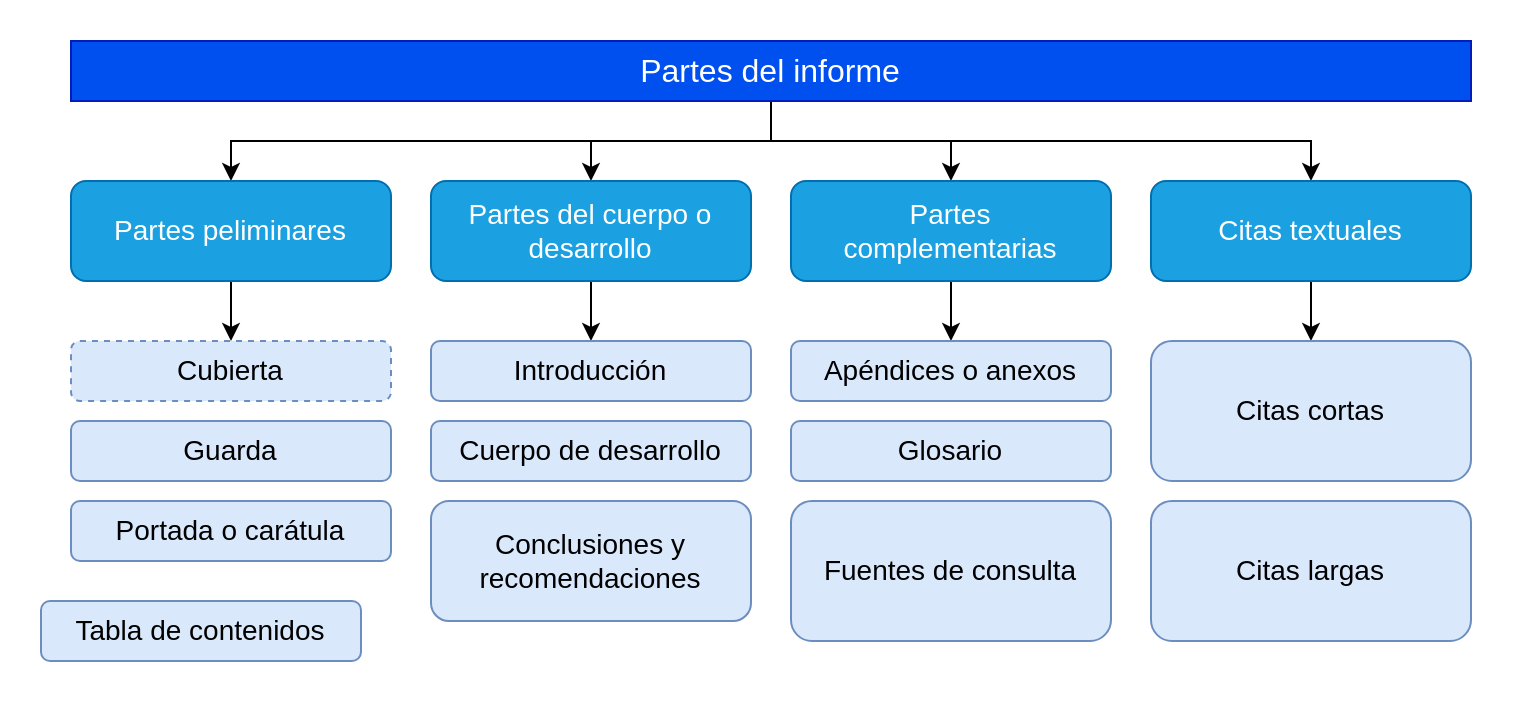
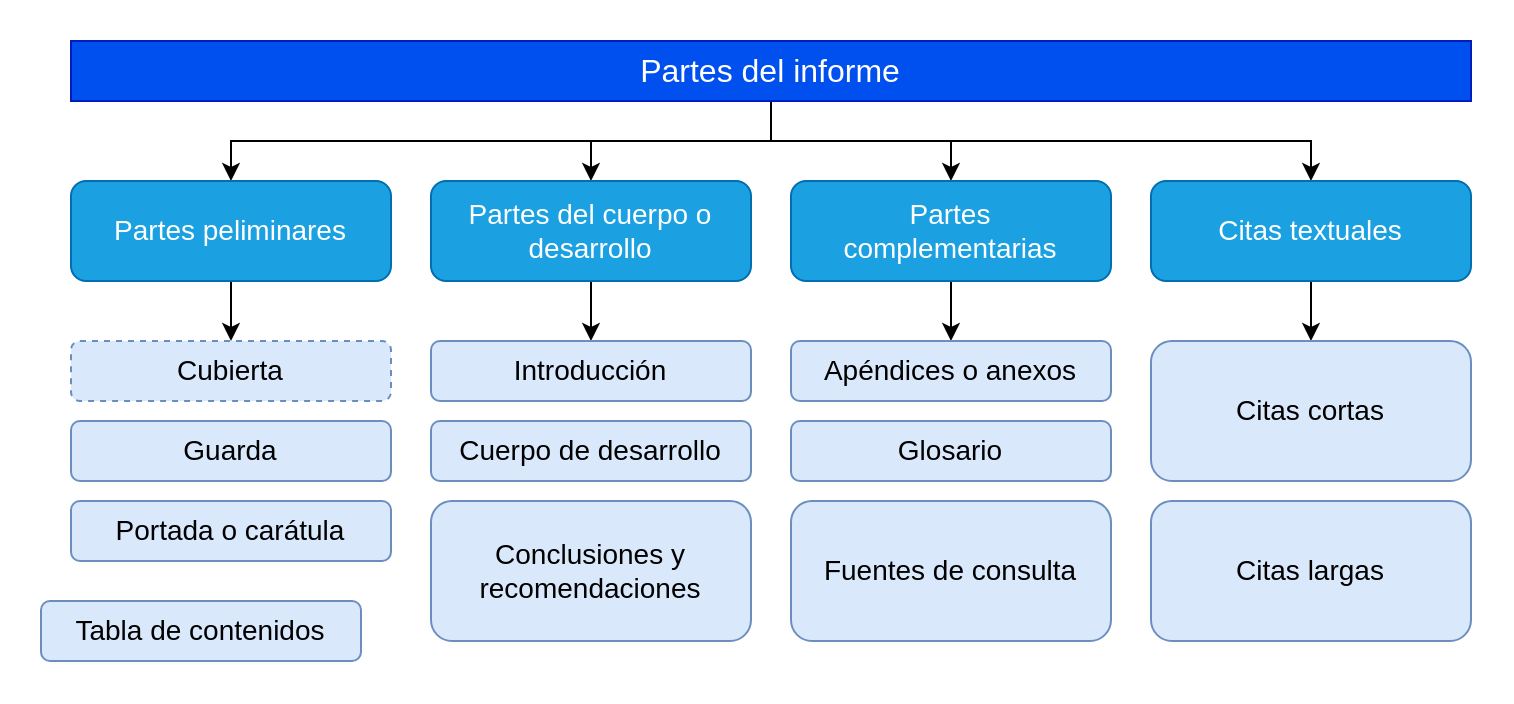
  <mxCell id="0" />
  <mxCell id="1" parent="0" />
  <mxCell id="2" style="edgeStyle=orthogonalEdgeStyle;rounded=0;orthogonalLoop=1;jettySize=auto;html=1;entryX=0.5;entryY=0;entryDx=0;entryDy=0;fontSize=14;" edge="1" parent="1" source="6" target="8"><mxGeometry relative="1" as="geometry" /></mxCell>
  <mxCell id="3" style="edgeStyle=orthogonalEdgeStyle;rounded=0;orthogonalLoop=1;jettySize=auto;html=1;entryX=0.5;entryY=0;entryDx=0;entryDy=0;fontSize=14;" edge="1" parent="1" source="6" target="14"><mxGeometry relative="1" as="geometry" /></mxCell>
  <mxCell id="4" style="edgeStyle=orthogonalEdgeStyle;rounded=0;orthogonalLoop=1;jettySize=auto;html=1;entryX=0.5;entryY=0;entryDx=0;entryDy=0;fontSize=14;" edge="1" parent="1" source="6" target="19"><mxGeometry relative="1" as="geometry" /></mxCell>
  <mxCell id="5" style="edgeStyle=orthogonalEdgeStyle;rounded=0;orthogonalLoop=1;jettySize=auto;html=1;entryX=0.5;entryY=0;entryDx=0;entryDy=0;fontSize=14;" edge="1" parent="1" source="6" target="24"><mxGeometry relative="1" as="geometry" /></mxCell>
  <mxCell id="6" value="Partes del informe" style="rounded=0;whiteSpace=wrap;html=1;fontSize=16;fillColor=#0050ef;fontColor=#ffffff;strokeColor=#001DBC;" vertex="1" parent="1"><mxGeometry x="35" y="20" width="700" height="30" as="geometry" /></mxCell>
  <mxCell id="7" style="edgeStyle=orthogonalEdgeStyle;rounded=0;orthogonalLoop=1;jettySize=auto;html=1;entryX=0.5;entryY=0;entryDx=0;entryDy=0;fontSize=14;" edge="1" parent="1" source="8" target="9"><mxGeometry relative="1" as="geometry" /></mxCell>
  <mxCell id="8" value="Partes peliminares" style="rounded=1;whiteSpace=wrap;html=1;fontSize=14;fillColor=#1ba1e2;fontColor=#ffffff;strokeColor=#006EAF;" vertex="1" parent="1"><mxGeometry x="35" y="90" width="160" height="50" as="geometry" /></mxCell>
  <mxCell id="9" value="Cubierta" style="rounded=1;whiteSpace=wrap;html=1;fontSize=14;fillColor=#dae8fc;strokeColor=#6c8ebf;dashed=1;" vertex="1" parent="1"><mxGeometry x="35" y="170" width="160" height="30" as="geometry" /></mxCell>
  <mxCell id="10" value="Guarda&lt;span style=&quot;color: rgba(0 , 0 , 0 , 0) ; font-family: monospace ; font-size: 0px&quot;&gt;%3CmxGraphModel%3E%3Croot%3E%3CmxCell%20id%3D%220%22%2F%3E%3CmxCell%20id%3D%221%22%20parent%3D%220%22%2F%3E%3CmxCell%20id%3D%222%22%20value%3D%22Cubierta%22%20style%3D%22rounded%3D1%3BwhiteSpace%3Dwrap%3Bhtml%3D1%3BfontSize%3D14%3B%22%20vertex%3D%221%22%20parent%3D%221%22%3E%3CmxGeometry%20x%3D%22110%22%20y%3D%22360%22%20width%3D%22160%22%20height%3D%2230%22%20as%3D%22geometry%22%2F%3E%3C%2FmxCell%3E%3C%2Froot%3E%3C%2FmxGraphModel%3E&lt;/span&gt;" style="rounded=1;whiteSpace=wrap;html=1;fontSize=14;fillColor=#dae8fc;strokeColor=#6c8ebf;" vertex="1" parent="1"><mxGeometry x="35" y="210" width="160" height="30" as="geometry" /></mxCell>
  <mxCell id="11" value="Portada o&amp;nbsp;carátula" style="rounded=1;whiteSpace=wrap;html=1;fontSize=14;fillColor=#dae8fc;strokeColor=#6c8ebf;" vertex="1" parent="1"><mxGeometry x="35" y="250" width="160" height="30" as="geometry" /></mxCell>
  <mxCell id="12" value="Tabla de contenidos" style="rounded=1;whiteSpace=wrap;html=1;fontSize=14;fillColor=#dae8fc;strokeColor=#6c8ebf;" vertex="1" parent="1"><mxGeometry x="20" y="300" width="160" height="30" as="geometry" /></mxCell>
  <mxCell id="13" style="edgeStyle=orthogonalEdgeStyle;rounded=0;orthogonalLoop=1;jettySize=auto;html=1;entryX=0.5;entryY=0;entryDx=0;entryDy=0;fontSize=14;" edge="1" parent="1" source="14" target="15"><mxGeometry relative="1" as="geometry" /></mxCell>
  <mxCell id="14" value="Partes del cuerpo o desarrollo" style="rounded=1;whiteSpace=wrap;html=1;fontSize=14;fillColor=#1ba1e2;fontColor=#ffffff;strokeColor=#006EAF;" vertex="1" parent="1"><mxGeometry x="215" y="90" width="160" height="50" as="geometry" /></mxCell>
  <mxCell id="15" value="Introducción" style="rounded=1;whiteSpace=wrap;html=1;fontSize=14;fillColor=#dae8fc;strokeColor=#6c8ebf;" vertex="1" parent="1"><mxGeometry x="215" y="170" width="160" height="30" as="geometry" /></mxCell>
  <mxCell id="16" value="Cuerpo de desarrollo" style="rounded=1;whiteSpace=wrap;html=1;fontSize=14;fillColor=#dae8fc;strokeColor=#6c8ebf;" vertex="1" parent="1"><mxGeometry x="215" y="210" width="160" height="30" as="geometry" /></mxCell>
- <mxCell id="17" value="Conclusiones y recomendaciones" style="rounded=1;whiteSpace=wrap;html=1;fontSize=14;fillColor=#dae8fc;strokeColor=#6c8ebf;" vertex="1" parent="1"><mxGeometry x="215" y="250" width="160" height="60" as="geometry" /></mxCell>
+ <mxCell id="17" value="Conclusiones y recomendaciones" style="rounded=1;whiteSpace=wrap;html=1;fontSize=14;fillColor=#dae8fc;strokeColor=#6c8ebf;" vertex="1" parent="1"><mxGeometry x="215" y="250" width="160" height="70" as="geometry" /></mxCell>
  <mxCell id="18" style="edgeStyle=orthogonalEdgeStyle;rounded=0;orthogonalLoop=1;jettySize=auto;html=1;entryX=0.5;entryY=0;entryDx=0;entryDy=0;fontSize=14;" edge="1" parent="1" source="19" target="20"><mxGeometry relative="1" as="geometry" /></mxCell>
  <mxCell id="19" value="Partes &lt;br&gt;complementarias" style="rounded=1;whiteSpace=wrap;html=1;fontSize=14;fillColor=#1ba1e2;fontColor=#ffffff;strokeColor=#006EAF;" vertex="1" parent="1"><mxGeometry x="395" y="90" width="160" height="50" as="geometry" /></mxCell>
  <mxCell id="20" value="Apéndices o anexos" style="rounded=1;whiteSpace=wrap;html=1;fontSize=14;fillColor=#dae8fc;strokeColor=#6c8ebf;" vertex="1" parent="1"><mxGeometry x="395" y="170" width="160" height="30" as="geometry" /></mxCell>
  <mxCell id="21" value="Glosario&lt;span style=&quot;color: rgba(0 , 0 , 0 , 0) ; font-family: monospace ; font-size: 0px&quot;&gt;%3CmxGraphModel%3E%3Croot%3E%3CmxCell%20id%3D%220%22%2F%3E%3CmxCell%20id%3D%221%22%20parent%3D%220%22%2F%3E%3CmxCell%20id%3D%222%22%20value%3D%22Introducci%C3%B3n%22%20style%3D%22rounded%3D1%3BwhiteSpace%3Dwrap%3Bhtml%3D1%3BfontSize%3D14%3B%22%20vertex%3D%221%22%20parent%3D%221%22%3E%3CmxGeometry%20x%3D%22290%22%20y%3D%22370%22%20width%3D%22160%22%20height%3D%2230%22%20as%3D%22geometry%22%2F%3E%3C%2FmxCell%3E%3C%2Froot%3E%3C%2FmxGraphModel%3E&lt;/span&gt;" style="rounded=1;whiteSpace=wrap;html=1;fontSize=14;fillColor=#dae8fc;strokeColor=#6c8ebf;" vertex="1" parent="1"><mxGeometry x="395" y="210" width="160" height="30" as="geometry" /></mxCell>
  <mxCell id="22" value="Fuentes de consulta" style="rounded=1;whiteSpace=wrap;html=1;fontSize=14;fillColor=#dae8fc;strokeColor=#6c8ebf;" vertex="1" parent="1"><mxGeometry x="395" y="250" width="160" height="70" as="geometry" /></mxCell>
  <mxCell id="23" style="edgeStyle=orthogonalEdgeStyle;rounded=0;orthogonalLoop=1;jettySize=auto;html=1;entryX=0.5;entryY=0;entryDx=0;entryDy=0;fontSize=14;" edge="1" parent="1" source="24" target="25"><mxGeometry relative="1" as="geometry" /></mxCell>
  <mxCell id="24" value="Citas textuales" style="rounded=1;whiteSpace=wrap;html=1;fontSize=14;fillColor=#1ba1e2;fontColor=#ffffff;strokeColor=#006EAF;" vertex="1" parent="1"><mxGeometry x="575" y="90" width="160" height="50" as="geometry" /></mxCell>
  <mxCell id="25" value="Citas cortas" style="rounded=1;whiteSpace=wrap;html=1;fontSize=14;fillColor=#dae8fc;strokeColor=#6c8ebf;" vertex="1" parent="1"><mxGeometry x="575" y="170" width="160" height="70" as="geometry" /></mxCell>
  <mxCell id="26" value="Citas largas" style="rounded=1;whiteSpace=wrap;html=1;fontSize=14;fillColor=#dae8fc;strokeColor=#6c8ebf;" vertex="1" parent="1"><mxGeometry x="575" y="250" width="160" height="70" as="geometry" /></mxCell>
